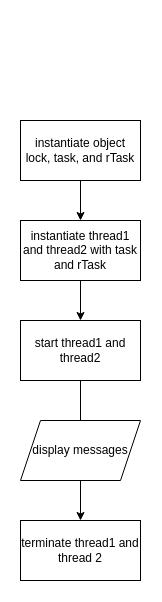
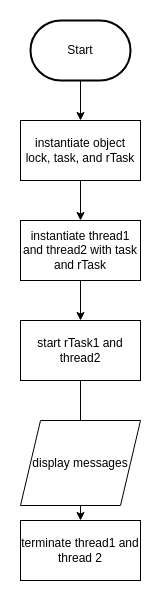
  <mxCell id="0" />
  <mxCell id="1" parent="0" />
+ <mxCell id="2" style="edgeStyle=orthogonalEdgeStyle;rounded=0;orthogonalLoop=1;jettySize=auto;html=1;exitX=0.5;exitY=1;exitDx=0;exitDy=0;exitPerimeter=0;entryX=0.5;entryY=0;entryDx=0;entryDy=0;" edge="1" parent="1" source="3" target="5"><mxGeometry relative="1" as="geometry" /></mxCell>
+ <mxCell id="3" value="Start" style="strokeWidth=2;html=1;shape=mxgraph.flowchart.terminator;whiteSpace=wrap;" vertex="1" parent="1"><mxGeometry x="30" y="20" width="100" height="60" as="geometry" /></mxCell>
  <mxCell id="4" style="edgeStyle=orthogonalEdgeStyle;rounded=0;orthogonalLoop=1;jettySize=auto;html=1;exitX=0.5;exitY=1;exitDx=0;exitDy=0;entryX=0.5;entryY=0;entryDx=0;entryDy=0;" edge="1" parent="1" source="5" target="7"><mxGeometry relative="1" as="geometry" /></mxCell>
  <mxCell id="5" value="instantiate object lock, task, and rTask" style="rounded=0;whiteSpace=wrap;html=1;" vertex="1" parent="1"><mxGeometry x="20" y="120" width="120" height="60" as="geometry" /></mxCell>
  <mxCell id="6" style="edgeStyle=orthogonalEdgeStyle;rounded=0;orthogonalLoop=1;jettySize=auto;html=1;exitX=0.5;exitY=1;exitDx=0;exitDy=0;entryX=0.5;entryY=0;entryDx=0;entryDy=0;" edge="1" parent="1" source="7" target="9"><mxGeometry relative="1" as="geometry" /></mxCell>
  <mxCell id="7" value="instantiate thread1 and thread2 with task and rTask" style="rounded=0;whiteSpace=wrap;html=1;" vertex="1" parent="1"><mxGeometry x="20" y="220" width="120" height="60" as="geometry" /></mxCell>
  <mxCell id="8" style="edgeStyle=orthogonalEdgeStyle;rounded=0;orthogonalLoop=1;jettySize=auto;html=1;exitX=0.5;exitY=1;exitDx=0;exitDy=0;entryX=0.5;entryY=0;entryDx=0;entryDy=0;endArrow=none;" edge="1" parent="1" source="9" target="12"><mxGeometry relative="1" as="geometry" /></mxCell>
- <mxCell id="9" value="start thread1 and thread2" style="rounded=0;whiteSpace=wrap;html=1;" vertex="1" parent="1"><mxGeometry x="20" y="320" width="120" height="60" as="geometry" /></mxCell>
+ <mxCell id="9" value="start rTask1 and thread2" style="rounded=0;whiteSpace=wrap;html=1;" vertex="1" parent="1"><mxGeometry x="20" y="320" width="120" height="60" as="geometry" /></mxCell>
  <mxCell id="10" value="terminate thread1 and thread 2" style="rounded=0;whiteSpace=wrap;html=1;" vertex="1" parent="1"><mxGeometry x="20" y="520" width="120" height="60" as="geometry" /></mxCell>
  <mxCell id="11" style="edgeStyle=orthogonalEdgeStyle;rounded=0;orthogonalLoop=1;jettySize=auto;html=1;exitX=0.5;exitY=1;exitDx=0;exitDy=0;entryX=0.5;entryY=0;entryDx=0;entryDy=0;" edge="1" parent="1" source="12" target="10"><mxGeometry relative="1" as="geometry" /></mxCell>
- <mxCell id="12" value="display messages" style="shape=parallelogram;perimeter=parallelogramPerimeter;whiteSpace=wrap;html=1;fixedSize=1;" vertex="1" parent="1"><mxGeometry x="20" y="420" width="120" height="60" as="geometry" /></mxCell>
+ <mxCell id="12" value="display messages" style="shape=parallelogram;perimeter=parallelogramPerimeter;whiteSpace=wrap;html=1;fixedSize=1;" vertex="1" parent="1"><mxGeometry x="20" y="420" width="120" height="85" as="geometry" /></mxCell>
